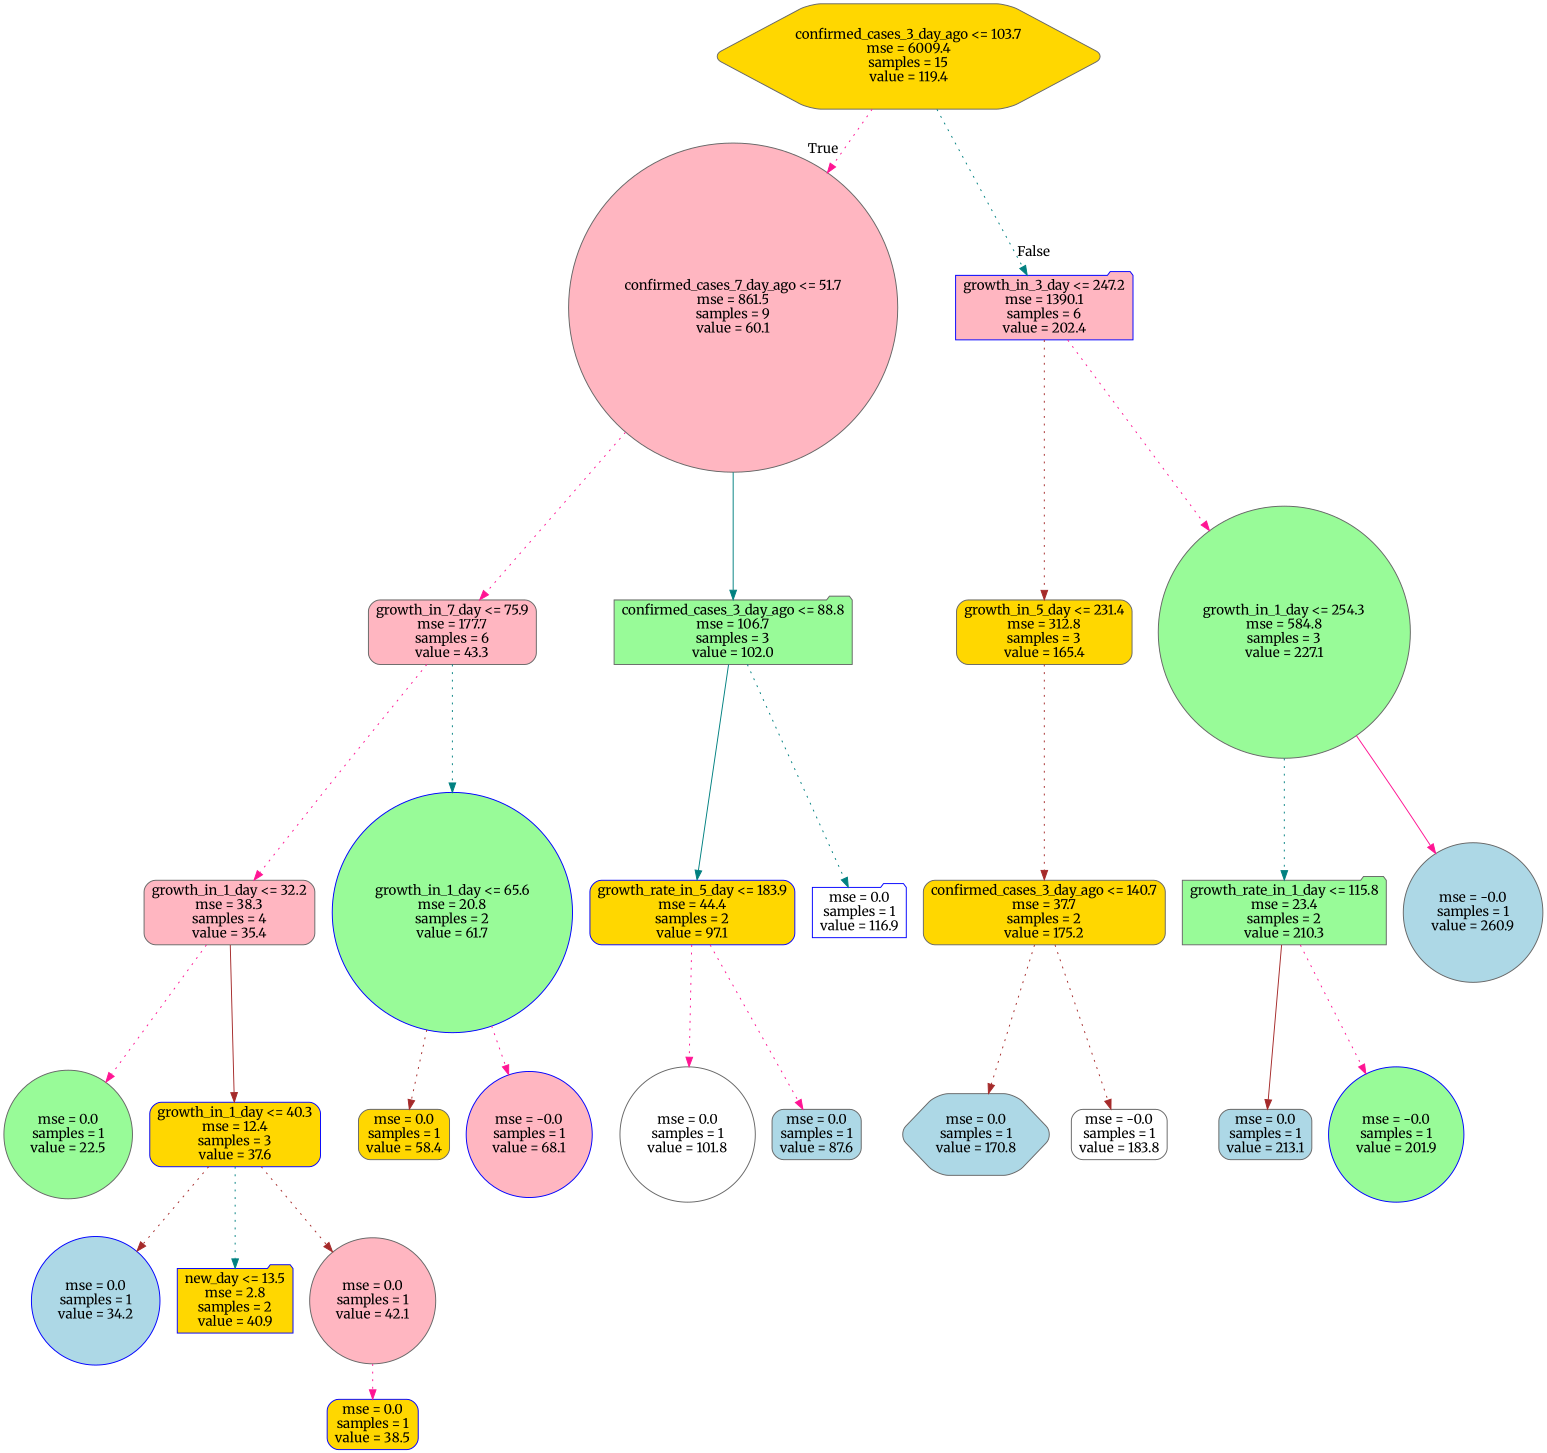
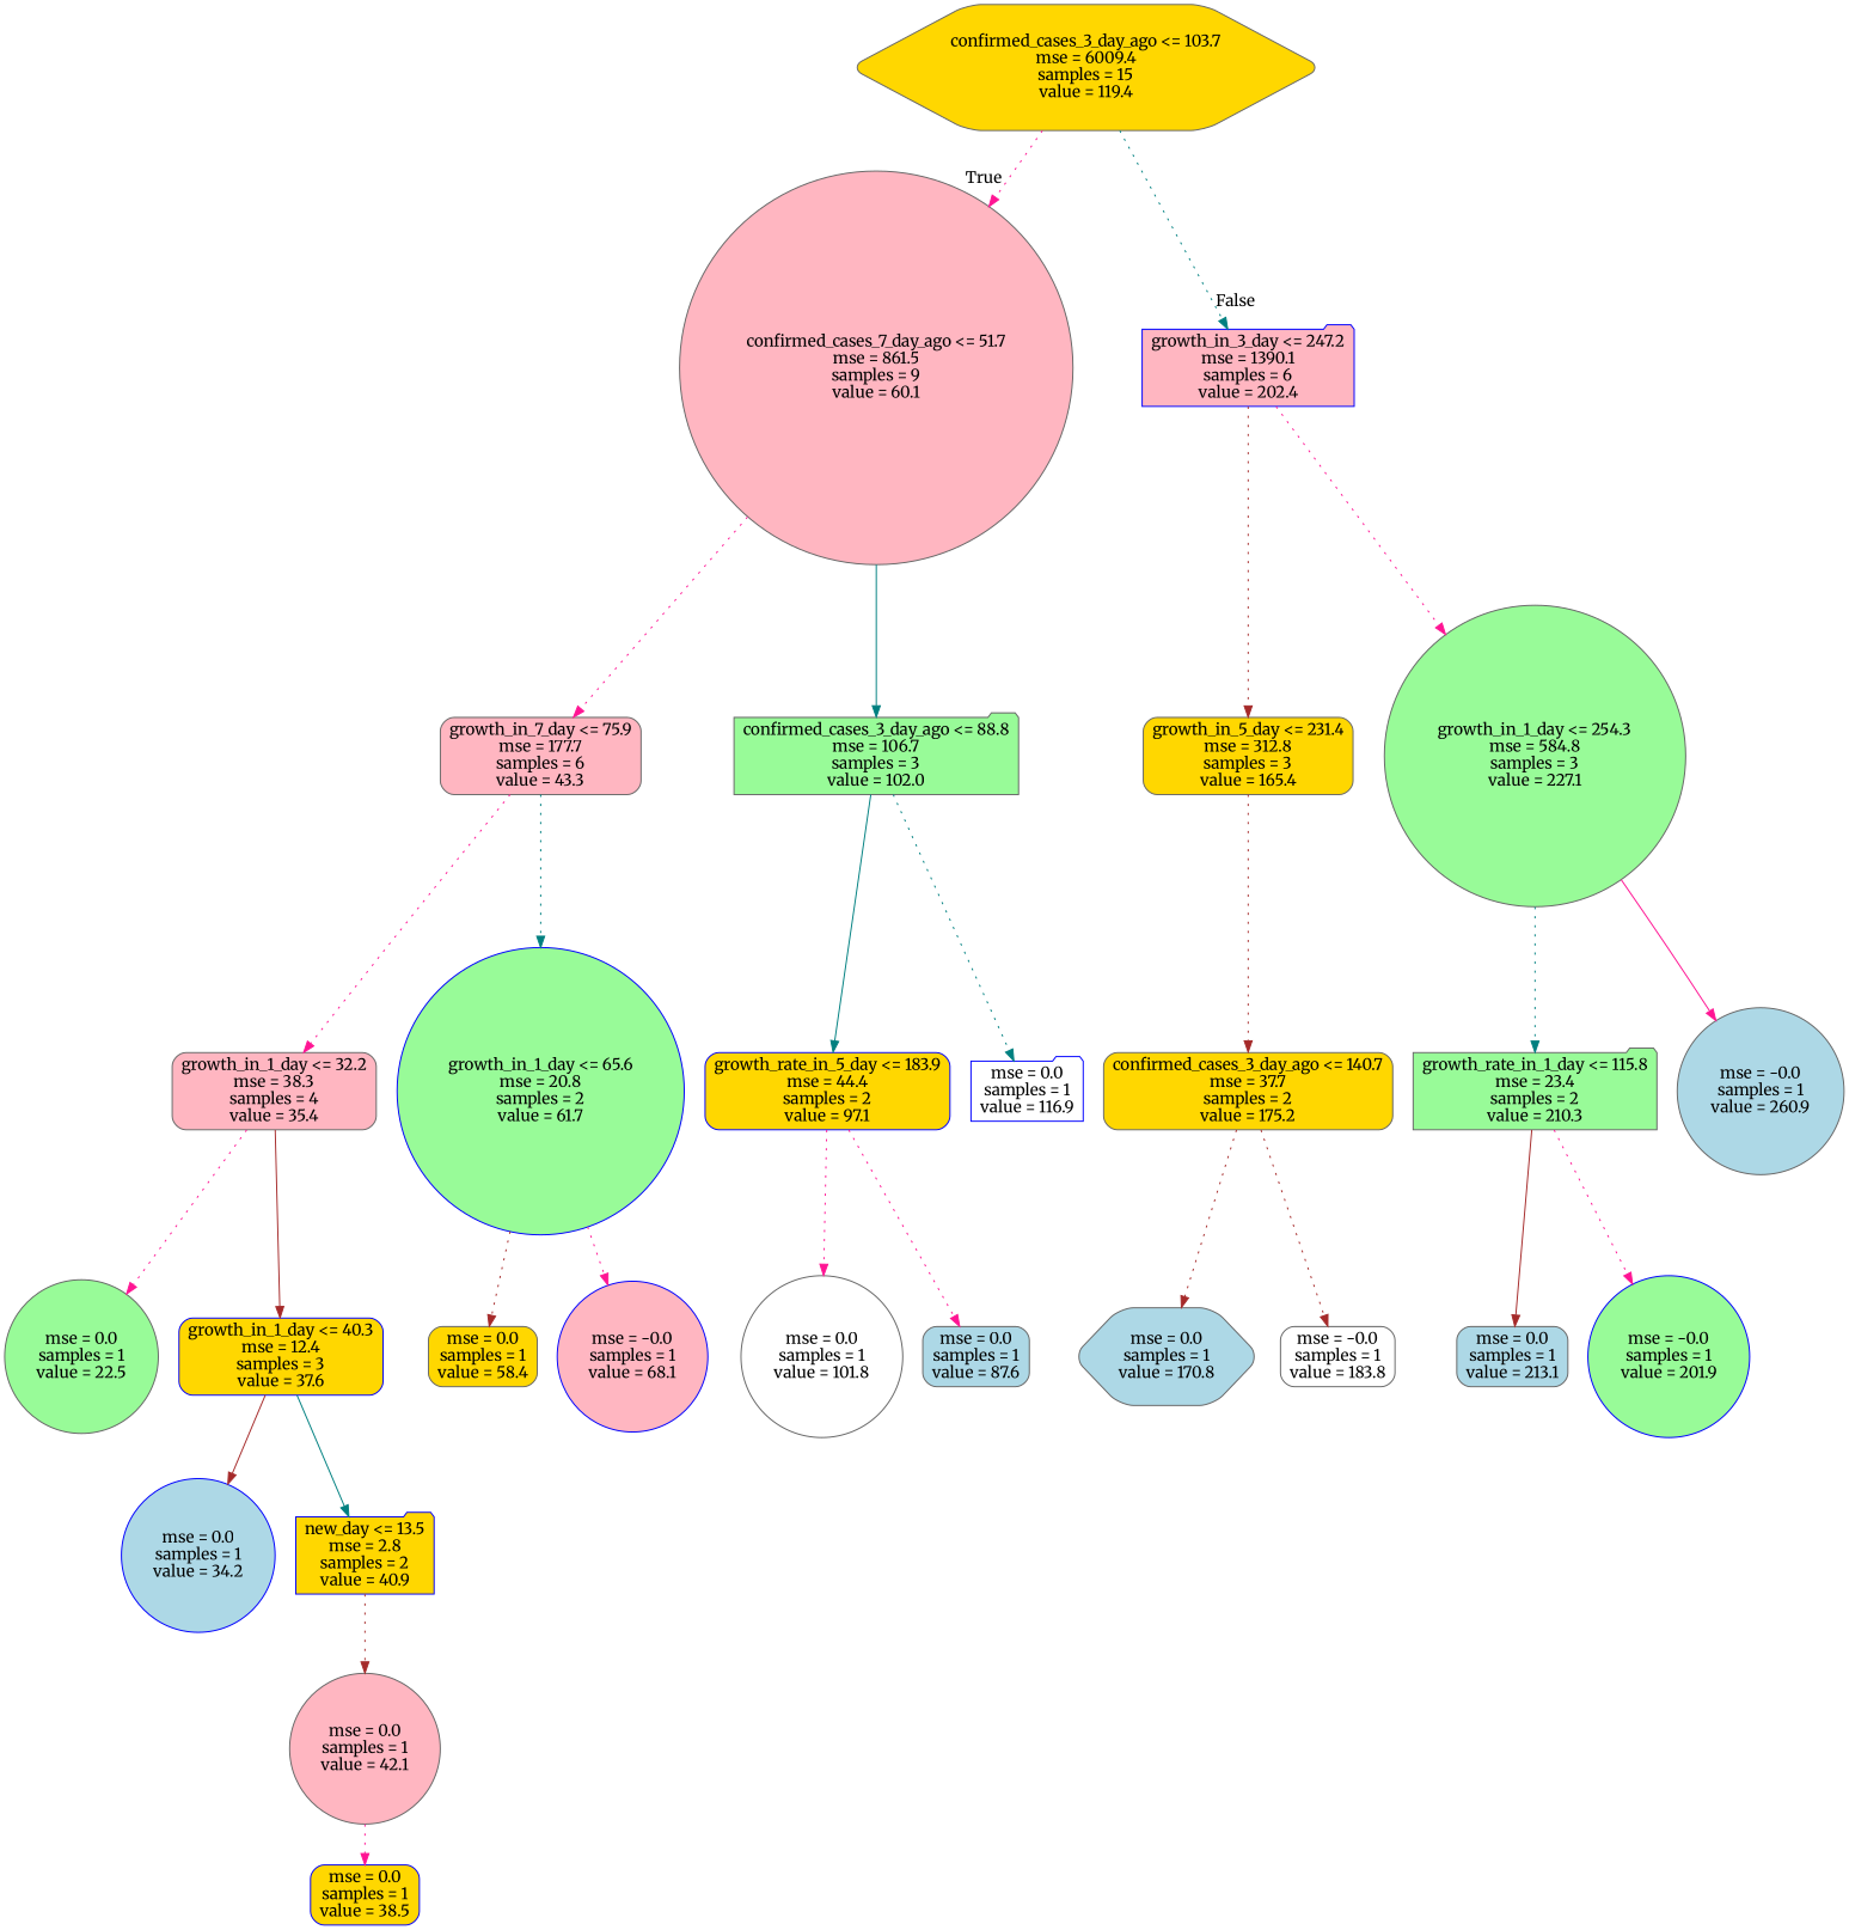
  digraph {
    fontname=Merriweather
    node [color=gray40 fillcolor=gold fontname=Merriweather shape=box style="rounded,filled"]
    edge [color=deeppink fontname=Merriweather style=dotted]
    n1 [label="confirmed_cases_3_day_ago <= 103.7\nmse = 6009.4\nsamples = 15\nvalue = 119.4" shape=hexagon]
    n2 [fillcolor=lightpink label="confirmed_cases_7_day_ago <= 51.7\nmse = 861.5\nsamples = 9\nvalue = 60.1" shape=circle]
    n3 [color=blue fillcolor=lightpink label="growth_in_3_day <= 247.2\nmse = 1390.1\nsamples = 6\nvalue = 202.4" shape=folder]
    n4 [fillcolor=lightpink label="growth_in_7_day <= 75.9\nmse = 177.7\nsamples = 6\nvalue = 43.3"]
    n5 [fillcolor=palegreen label="confirmed_cases_3_day_ago <= 88.8\nmse = 106.7\nsamples = 3\nvalue = 102.0" shape=folder]
    n6 [label="growth_in_5_day <= 231.4\nmse = 312.8\nsamples = 3\nvalue = 165.4"]
    n7 [fillcolor=palegreen label="growth_in_1_day <= 254.3\nmse = 584.8\nsamples = 3\nvalue = 227.1" shape=circle]
    n8 [fillcolor=lightpink label="growth_in_1_day <= 32.2\nmse = 38.3\nsamples = 4\nvalue = 35.4"]
    n9 [color=blue fillcolor=palegreen label="growth_in_1_day <= 65.6\nmse = 20.8\nsamples = 2\nvalue = 61.7" shape=circle]
    n10 [color=blue label="growth_rate_in_5_day <= 183.9\nmse = 44.4\nsamples = 2\nvalue = 97.1"]
    n11 [color=blue fillcolor=white label="mse = 0.0\nsamples = 1\nvalue = 116.9" shape=folder]
    n12 [fillcolor=palegreen label="mse = 0.0\nsamples = 1\nvalue = 22.5" shape=circle]
    n13 [color=blue label="growth_in_1_day <= 40.3\nmse = 12.4\nsamples = 3\nvalue = 37.6"]
    n14 [label="mse = 0.0\nsamples = 1\nvalue = 58.4"]
    n15 [color=blue fillcolor=lightpink label="mse = -0.0\nsamples = 1\nvalue = 68.1" shape=circle]
    n16 [color=blue fillcolor=lightblue label="mse = 0.0\nsamples = 1\nvalue = 34.2" shape=circle]
    n17 [color=blue label="new_day <= 13.5\nmse = 2.8\nsamples = 2\nvalue = 40.9" shape=folder]
    n18 [fillcolor=lightpink label="mse = 0.0\nsamples = 1\nvalue = 42.1" shape=circle]
    n19 [color=blue label="mse = 0.0\nsamples = 1\nvalue = 38.5"]
    n20 [fillcolor=white label="mse = 0.0\nsamples = 1\nvalue = 101.8" shape=circle]
    n21 [fillcolor=lightblue label="mse = 0.0\nsamples = 1\nvalue = 87.6"]
    n22 [label="confirmed_cases_3_day_ago <= 140.7\nmse = 37.7\nsamples = 2\nvalue = 175.2"]
    n23 [fillcolor=palegreen label="growth_rate_in_1_day <= 115.8\nmse = 23.4\nsamples = 2\nvalue = 210.3" shape=folder]
    n24 [fillcolor=lightblue label="mse = -0.0\nsamples = 1\nvalue = 260.9" shape=circle]
    n25 [fillcolor=lightblue label="mse = 0.0\nsamples = 1\nvalue = 170.8" shape=hexagon]
    n26 [fillcolor=white label="mse = -0.0\nsamples = 1\nvalue = 183.8"]
    n27 [fillcolor=lightblue label="mse = 0.0\nsamples = 1\nvalue = 213.1"]
    n28 [color=blue fillcolor=palegreen label="mse = -0.0\nsamples = 1\nvalue = 201.9" shape=circle]
    n1 -> n2 [headlabel=True labelangle=45 labeldistance=2.5]
    n1 -> n3 [color=teal headlabel=False labelangle=-45 labeldistance=2.5]
    n2 -> n4
    n2 -> n5 [color=teal style=solid]
    n3 -> n6 [color=brown]
    n3 -> n7
    n4 -> n8
    n4 -> n9 [color=teal]
    n5 -> n10 [color=teal style=solid]
    n5 -> n11 [color=teal]
    n6 -> n22 [color=brown]
    n7 -> n23 [color=teal]
    n7 -> n24 [style=solid]
    n8 -> n12
    n8 -> n13 [color=brown style=solid]
    n9 -> n14 [color=brown]
    n9 -> n15
    n10 -> n20
    n10 -> n21
-   n13 -> n16 [color=brown]
-   n13 -> n17 [color=teal]
-   n13 -> n18 [color=brown]
+   n13 -> n16 [color=brown style=solid]
+   n13 -> n17 [color=teal style=solid]
+   n17 -> n18 [color=brown]
    n18 -> n19
    n22 -> n25 [color=brown]
    n22 -> n26 [color=brown]
    n23 -> n27 [color=brown style=solid]
    n23 -> n28
  }
